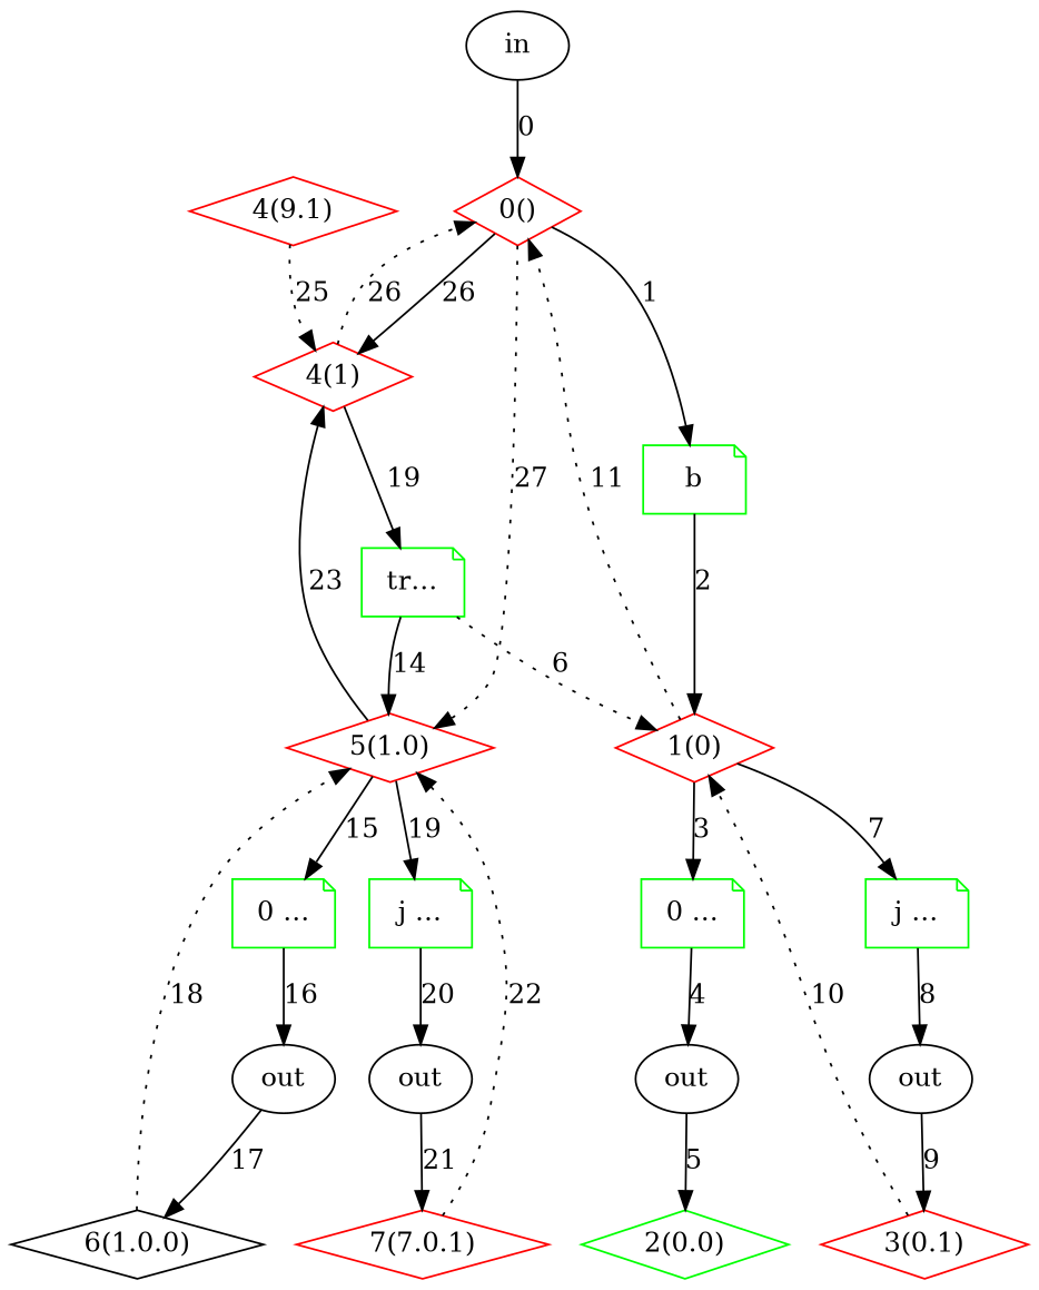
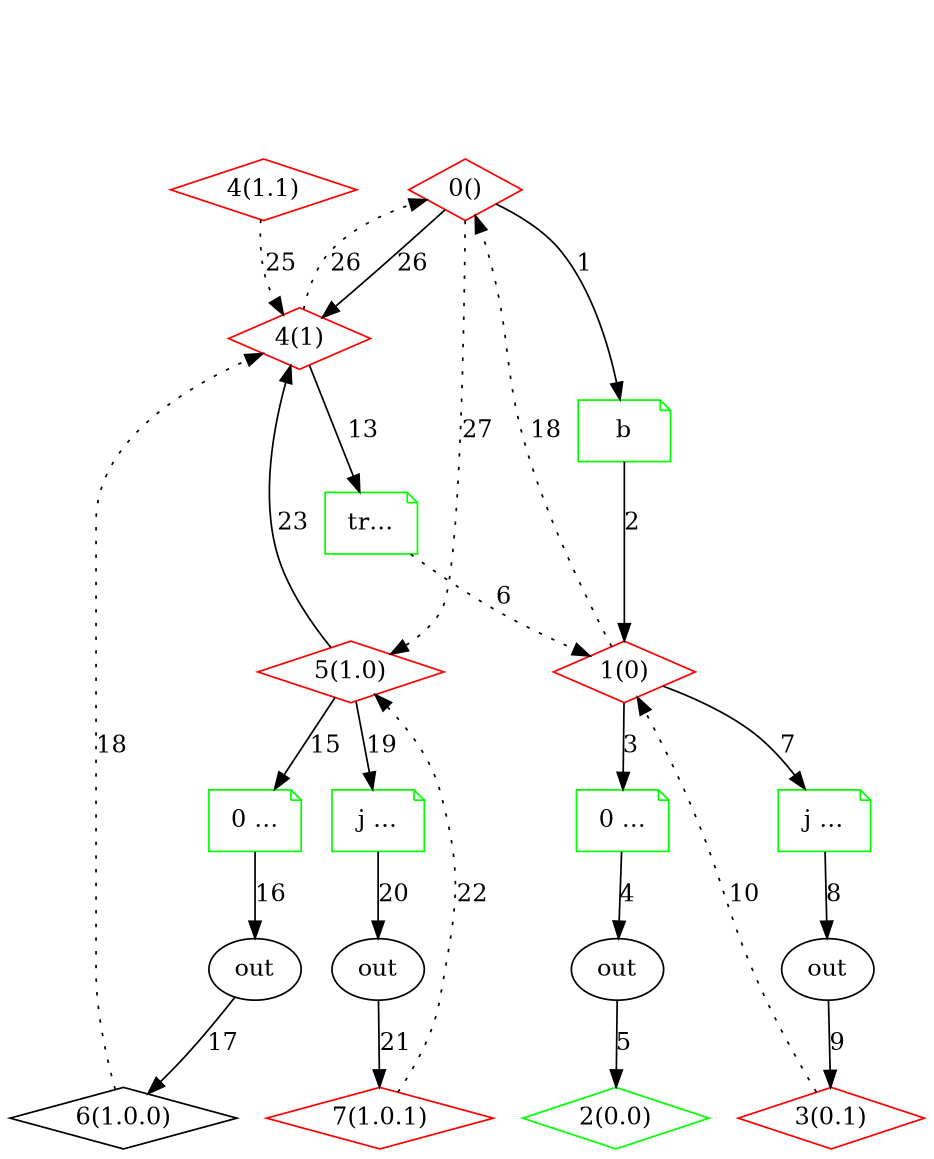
  digraph {
    rankdir=TB
    node [shape=diamond color=red]
    edge [style=solid]
-   n1 [label=in shape=ellipse color=""]
    n2 [label="0()"]
    n3 [color=green label=b shape=note]
    n4 [label="4(1)"]
    n5 [label="5(1.0)"]
    n6 [label="1(0)"]
    n7 [color=green label="tr…" shape=note]
    n8 [color=green label="0 …" shape=note]
    n9 [color=green label="j …" shape=note]
    n10 [label=out shape=ellipse color=""]
    n11 [label=out shape=ellipse color=""]
    n12 [color=green label="2(0.0)"]
    n13 [label="3(0.1)"]
-   n14 [label="4(9.1)"]
+   n14 [label="4(1.1)"]
    n15 [color=green label="0 …" shape=note]
    n16 [color=green label="j …" shape=note]
    n17 [label=out shape=ellipse color=""]
    n18 [label=out shape=ellipse color=""]
    n19 [color=black label="6(1.0.0)"]
-   n20 [label="7(7.0.1)"]
-   n1 -> n2 [label=0]
+   n20 [label="7(1.0.1)"]
    n2 -> n3 [label=1]
    n2 -> n4 [label=26]
    n2 -> n5 [label=27 style=dotted]
    n3 -> n6 [label=2]
    n4 -> n2 [label=26 style=dotted]
-   n4 -> n7 [label=19]
+   n4 -> n7 [label=13]
    n5 -> n4 [label=23]
    n5 -> n15 [label=15]
    n5 -> n16 [label=19]
-   n6 -> n2 [label=11 style=dotted]
+   n6 -> n2 [label=18 style=dotted]
    n6 -> n8 [label=3]
    n6 -> n9 [label=7]
-   n7 -> n5 [label=14]
    n7 -> n6 [label=6 style=dotted]
    n8 -> n10 [label=4]
    n9 -> n11 [label=8]
    n10 -> n12 [label=5]
    n11 -> n13 [label=9]
    n13 -> n6 [label=10 style=dotted]
    n14 -> n4 [label=25 style=dotted]
    n15 -> n17 [label=16]
    n16 -> n18 [label=20]
    n17 -> n19 [label=17]
    n18 -> n20 [label=21]
-   n19 -> n5 [label=18 style=dotted]
+   n19 -> n4 [label=18 style=dotted]
    n20 -> n5 [label=22 style=dotted]
  }
